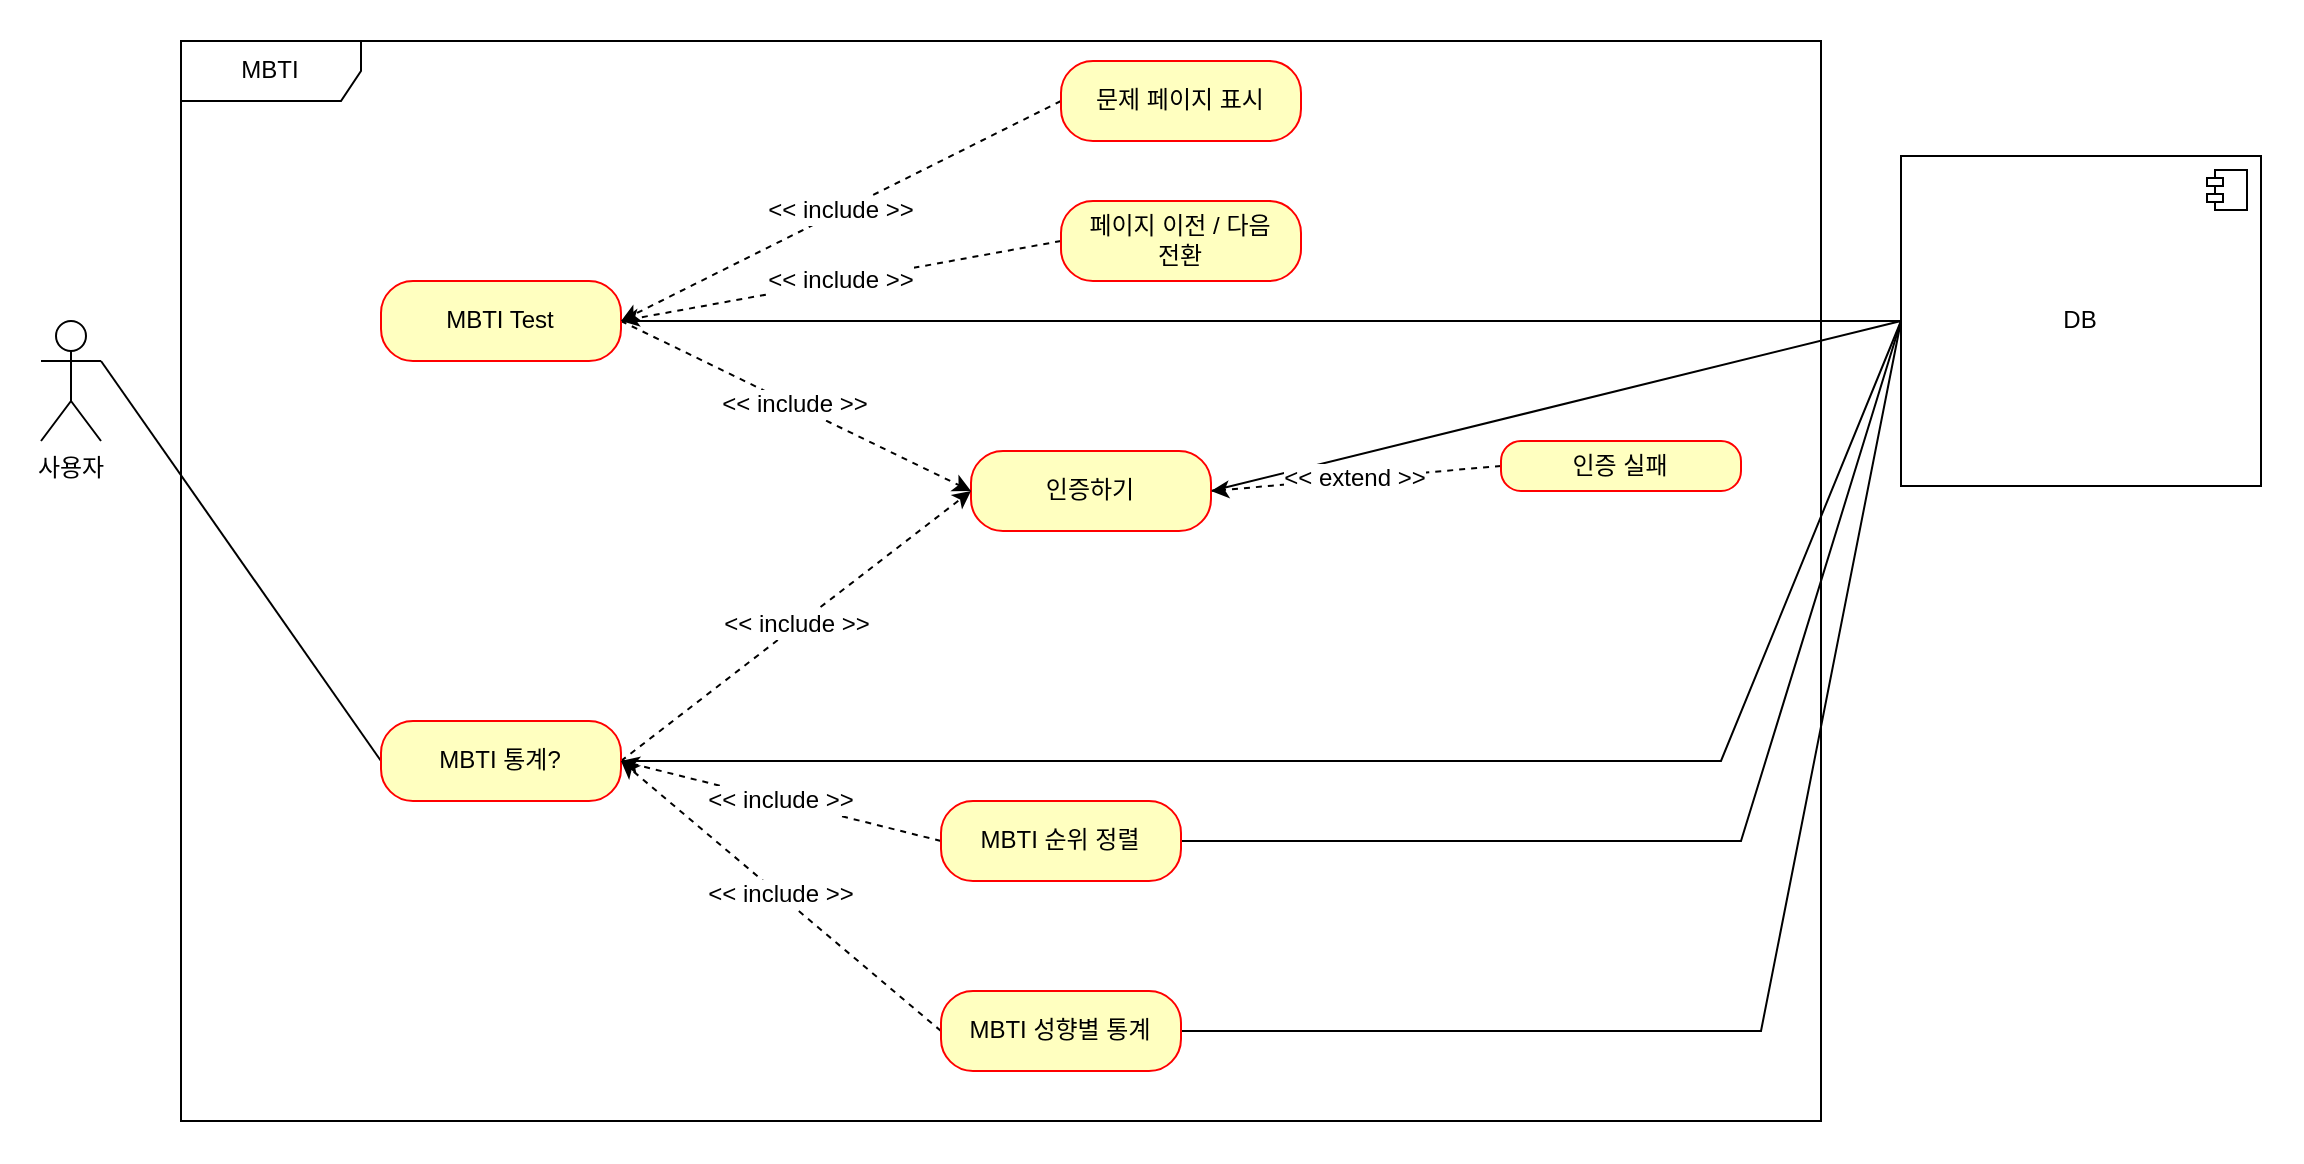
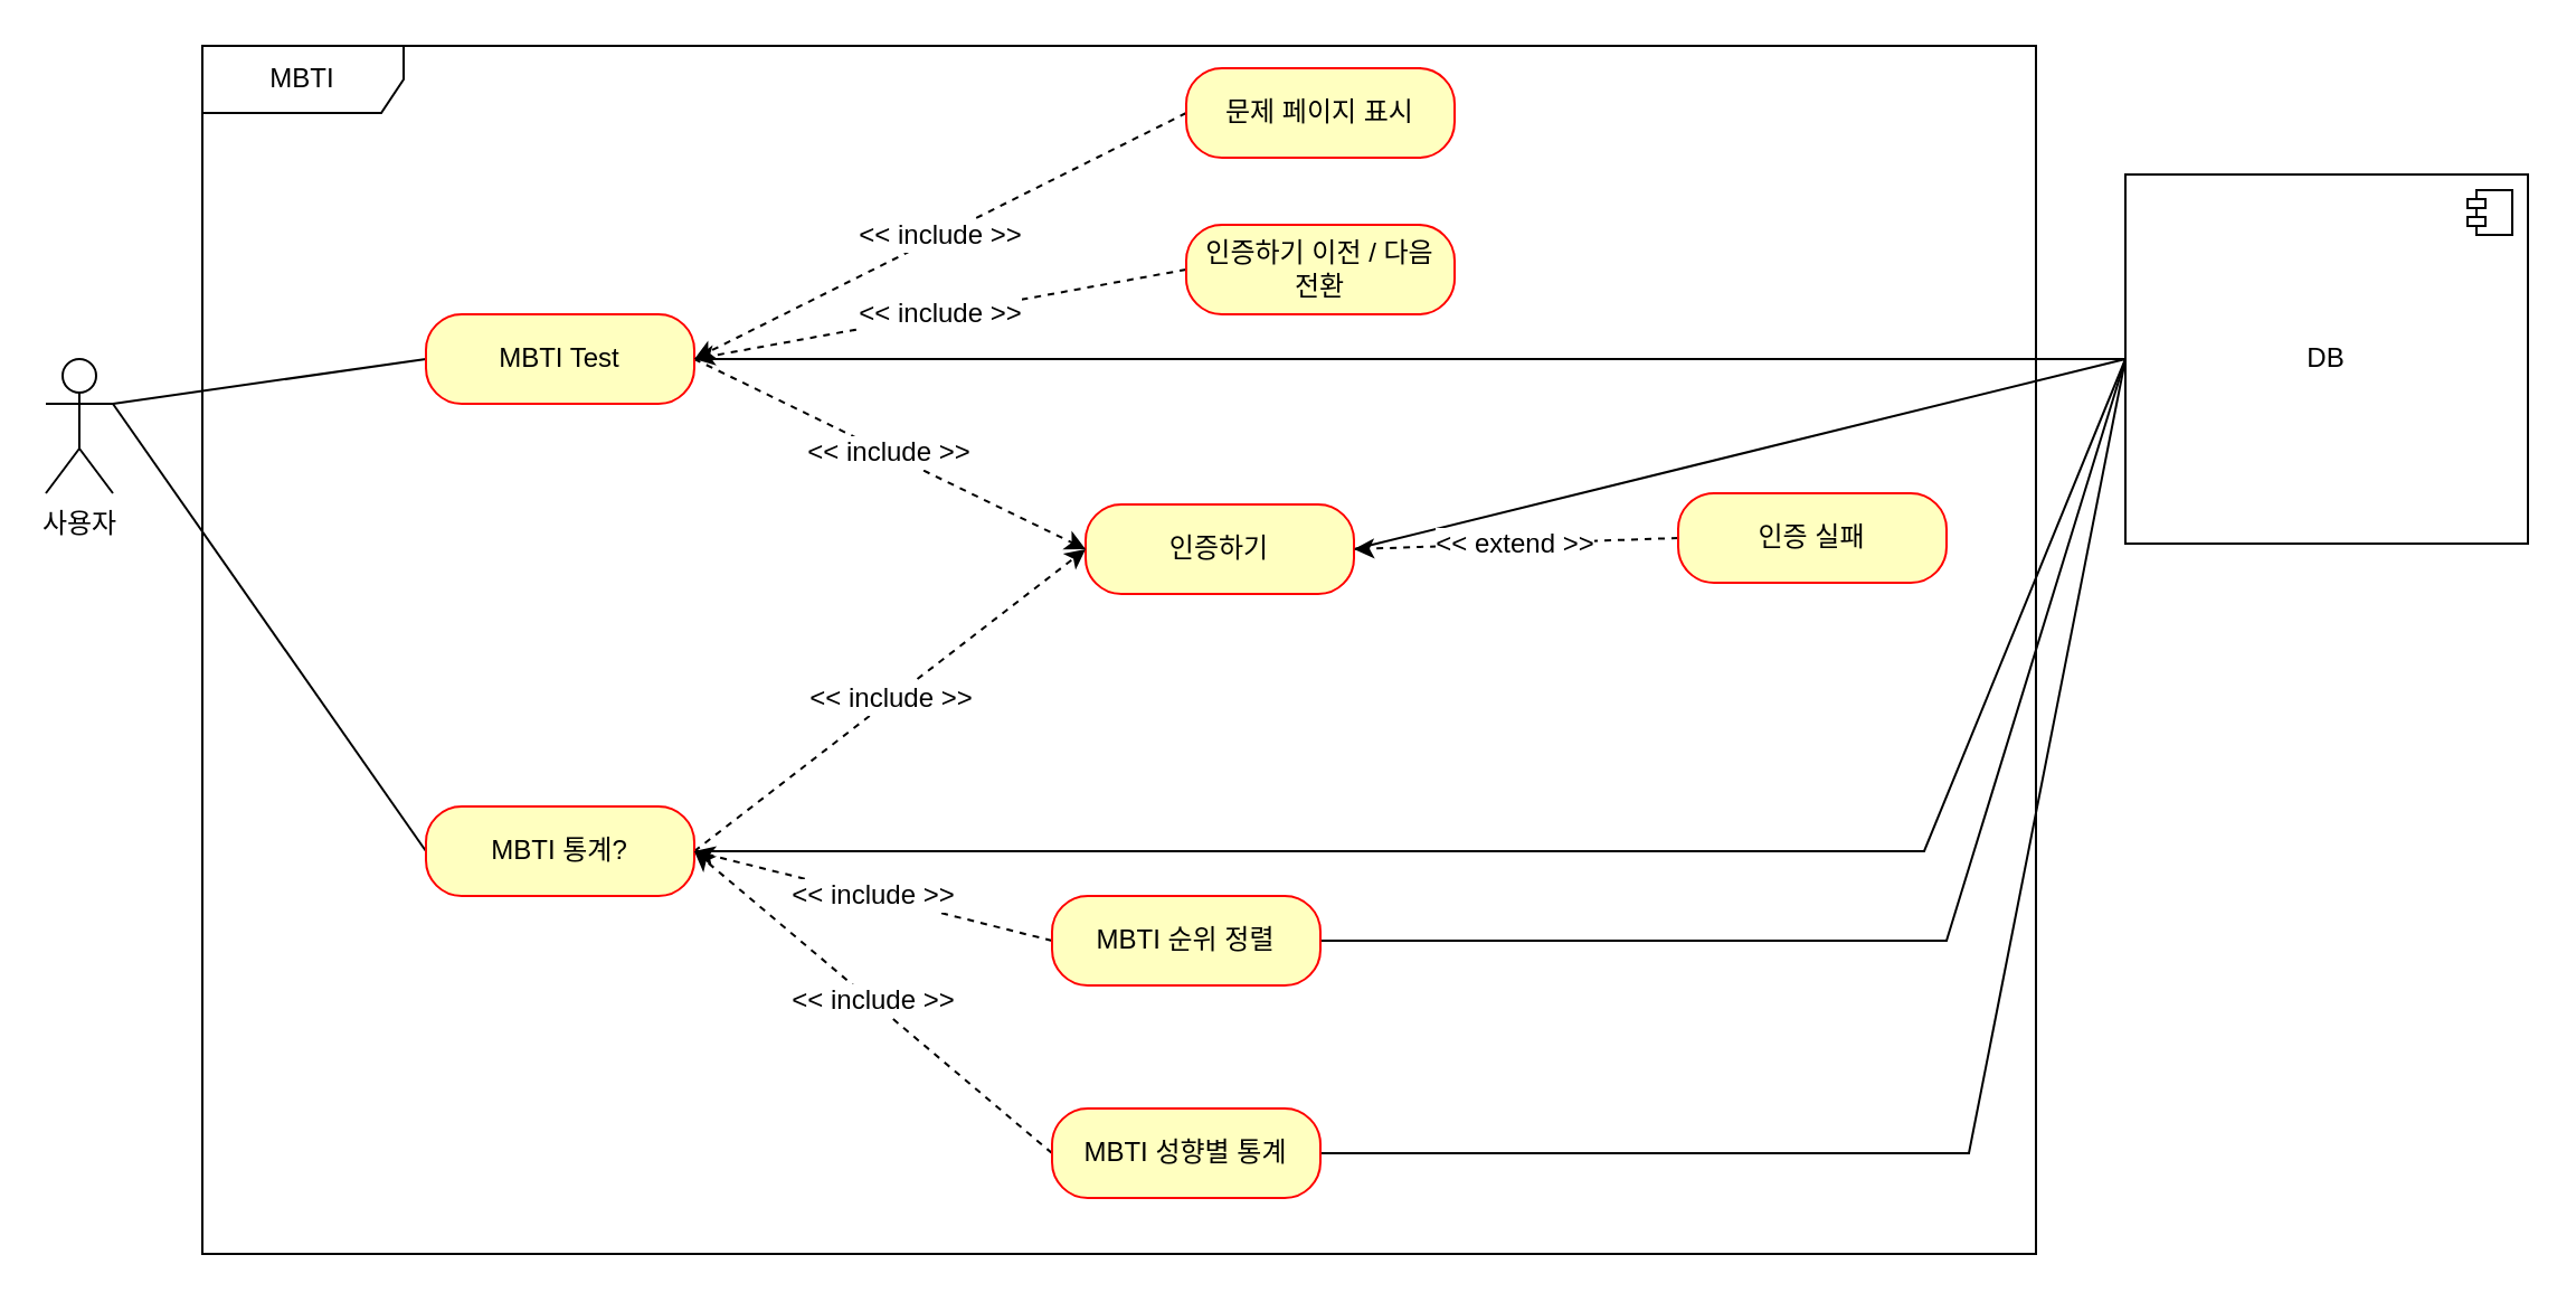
  <mxCell id="0" />
  <mxCell id="1" parent="0" />
+ <mxCell id="2" style="rounded=0;orthogonalLoop=1;jettySize=auto;html=1;exitX=1;exitY=0.333;exitDx=0;exitDy=0;exitPerimeter=0;entryX=0;entryY=0.5;entryDx=0;entryDy=0;fontFamily=Helvetica;fontSize=12;fontColor=default;endArrow=none;endFill=0;" edge="1" parent="1" source="4" target="12"><mxGeometry relative="1" as="geometry" /></mxCell>
  <mxCell id="3" style="edgeStyle=none;shape=connector;rounded=0;orthogonalLoop=1;jettySize=auto;html=1;exitX=1;exitY=0.333;exitDx=0;exitDy=0;exitPerimeter=0;entryX=0;entryY=0.5;entryDx=0;entryDy=0;labelBackgroundColor=default;strokeColor=default;fontFamily=Helvetica;fontSize=12;fontColor=default;endArrow=none;endFill=0;" edge="1" parent="1" source="4" target="15"><mxGeometry relative="1" as="geometry" /></mxCell>
  <mxCell id="4" value="사용자" style="shape=umlActor;verticalLabelPosition=bottom;verticalAlign=top;html=1;" vertex="1" parent="1"><mxGeometry x="20" y="160" width="30" height="60" as="geometry" /></mxCell>
  <mxCell id="5" value="MBTI" style="shape=umlFrame;whiteSpace=wrap;html=1;pointerEvents=0;width=90;height=30;" vertex="1" parent="1"><mxGeometry x="90" y="20" width="820" height="540" as="geometry" /></mxCell>
  <mxCell id="6" style="edgeStyle=none;shape=connector;rounded=0;orthogonalLoop=1;jettySize=auto;html=1;exitX=1;exitY=0.5;exitDx=0;exitDy=0;entryX=0;entryY=0.5;entryDx=0;entryDy=0;labelBackgroundColor=default;strokeColor=default;fontFamily=Helvetica;fontSize=12;fontColor=default;endArrow=none;endFill=0;" edge="1" parent="1" source="7" target="26"><mxGeometry relative="1" as="geometry" /></mxCell>
  <mxCell id="7" value="인증하기" style="rounded=1;whiteSpace=wrap;html=1;arcSize=40;fontColor=#000000;fillColor=#ffffc0;strokeColor=#ff0000;" vertex="1" parent="1"><mxGeometry x="485" y="225" width="120" height="40" as="geometry" /></mxCell>
  <mxCell id="8" value="&amp;lt;&amp;lt; extend &amp;gt;&amp;gt;" style="edgeStyle=none;shape=connector;rounded=0;orthogonalLoop=1;jettySize=auto;html=1;exitX=0;exitY=0.5;exitDx=0;exitDy=0;entryX=1;entryY=0.5;entryDx=0;entryDy=0;labelBackgroundColor=default;strokeColor=default;fontFamily=Helvetica;fontSize=12;fontColor=default;endArrow=classic;dashed=1;" edge="1" parent="1" source="9" target="7"><mxGeometry relative="1" as="geometry" /></mxCell>
- <mxCell id="9" value="인증 실패" style="rounded=1;whiteSpace=wrap;html=1;arcSize=40;fontColor=#000000;fillColor=#ffffc0;strokeColor=#ff0000;" vertex="1" parent="1"><mxGeometry x="750" y="220" width="120" height="25" as="geometry" /></mxCell>
+ <mxCell id="9" value="인증 실패" style="rounded=1;whiteSpace=wrap;html=1;arcSize=40;fontColor=#000000;fillColor=#ffffc0;strokeColor=#ff0000;" vertex="1" parent="1"><mxGeometry x="750" y="220" width="120" height="40" as="geometry" /></mxCell>
  <mxCell id="10" value="&amp;lt;&amp;lt; include &amp;gt;&amp;gt;" style="edgeStyle=none;shape=connector;rounded=0;orthogonalLoop=1;jettySize=auto;html=1;exitX=1;exitY=0.5;exitDx=0;exitDy=0;entryX=0;entryY=0.5;entryDx=0;entryDy=0;labelBackgroundColor=default;strokeColor=default;fontFamily=Helvetica;fontSize=12;fontColor=default;endArrow=classic;dashed=1;" edge="1" parent="1" source="12" target="7"><mxGeometry relative="1" as="geometry" /></mxCell>
  <mxCell id="11" style="edgeStyle=none;shape=connector;rounded=0;orthogonalLoop=1;jettySize=auto;html=1;exitX=1;exitY=0.5;exitDx=0;exitDy=0;entryX=0;entryY=0.5;entryDx=0;entryDy=0;labelBackgroundColor=default;strokeColor=default;fontFamily=Helvetica;fontSize=12;fontColor=default;endArrow=none;endFill=0;" edge="1" parent="1" source="12" target="26"><mxGeometry relative="1" as="geometry" /></mxCell>
  <mxCell id="12" value="MBTI Test" style="rounded=1;whiteSpace=wrap;html=1;arcSize=40;fontColor=#000000;fillColor=#ffffc0;strokeColor=#ff0000;" vertex="1" parent="1"><mxGeometry x="190" y="140" width="120" height="40" as="geometry" /></mxCell>
  <mxCell id="13" value="&amp;lt;&amp;lt; include &amp;gt;&amp;gt;" style="edgeStyle=none;shape=connector;rounded=0;orthogonalLoop=1;jettySize=auto;html=1;exitX=1;exitY=0.5;exitDx=0;exitDy=0;entryX=0;entryY=0.5;entryDx=0;entryDy=0;labelBackgroundColor=default;strokeColor=default;fontFamily=Helvetica;fontSize=12;fontColor=default;endArrow=classic;dashed=1;" edge="1" parent="1" source="15" target="7"><mxGeometry relative="1" as="geometry" /></mxCell>
  <mxCell id="14" style="edgeStyle=none;shape=connector;rounded=0;orthogonalLoop=1;jettySize=auto;html=1;exitX=1;exitY=0.5;exitDx=0;exitDy=0;entryX=0;entryY=0.5;entryDx=0;entryDy=0;labelBackgroundColor=default;strokeColor=default;fontFamily=Helvetica;fontSize=12;fontColor=default;endArrow=none;endFill=0;" edge="1" parent="1" source="15" target="26"><mxGeometry relative="1" as="geometry"><Array as="points"><mxPoint x="860" y="380" /></Array></mxGeometry></mxCell>
  <mxCell id="15" value="MBTI 통계?" style="rounded=1;whiteSpace=wrap;html=1;arcSize=40;fontColor=#000000;fillColor=#ffffc0;strokeColor=#ff0000;" vertex="1" parent="1"><mxGeometry x="190" y="360" width="120" height="40" as="geometry" /></mxCell>
  <mxCell id="16" value="&amp;lt;&amp;lt; include &amp;gt;&amp;gt;" style="edgeStyle=none;shape=connector;rounded=0;orthogonalLoop=1;jettySize=auto;html=1;exitX=0;exitY=0.5;exitDx=0;exitDy=0;entryX=1;entryY=0.5;entryDx=0;entryDy=0;labelBackgroundColor=default;strokeColor=default;fontFamily=Helvetica;fontSize=12;fontColor=default;endArrow=classic;dashed=1;" edge="1" parent="1" source="18" target="15"><mxGeometry relative="1" as="geometry" /></mxCell>
  <mxCell id="17" style="edgeStyle=none;shape=connector;rounded=0;orthogonalLoop=1;jettySize=auto;html=1;exitX=1;exitY=0.5;exitDx=0;exitDy=0;entryX=0;entryY=0.5;entryDx=0;entryDy=0;labelBackgroundColor=default;strokeColor=default;fontFamily=Helvetica;fontSize=12;fontColor=default;endArrow=none;endFill=0;" edge="1" parent="1" source="18" target="26"><mxGeometry relative="1" as="geometry"><Array as="points"><mxPoint x="870" y="420" /></Array></mxGeometry></mxCell>
  <mxCell id="18" value="MBTI 순위 정렬" style="rounded=1;whiteSpace=wrap;html=1;arcSize=40;fontColor=#000000;fillColor=#ffffc0;strokeColor=#ff0000;" vertex="1" parent="1"><mxGeometry x="470" y="400" width="120" height="40" as="geometry" /></mxCell>
  <mxCell id="19" value="&amp;lt;&amp;lt; include &amp;gt;&amp;gt;" style="edgeStyle=none;shape=connector;rounded=0;orthogonalLoop=1;jettySize=auto;html=1;exitX=0;exitY=0.5;exitDx=0;exitDy=0;entryX=1;entryY=0.5;entryDx=0;entryDy=0;labelBackgroundColor=default;strokeColor=default;fontFamily=Helvetica;fontSize=12;fontColor=default;endArrow=classic;dashed=1;" edge="1" parent="1" source="21" target="15"><mxGeometry relative="1" as="geometry" /></mxCell>
  <mxCell id="20" style="edgeStyle=none;shape=connector;rounded=0;orthogonalLoop=1;jettySize=auto;html=1;exitX=1;exitY=0.5;exitDx=0;exitDy=0;entryX=0;entryY=0.5;entryDx=0;entryDy=0;labelBackgroundColor=default;strokeColor=default;fontFamily=Helvetica;fontSize=12;fontColor=default;endArrow=none;endFill=0;" edge="1" parent="1" source="21" target="26"><mxGeometry relative="1" as="geometry"><Array as="points"><mxPoint x="880" y="515" /></Array></mxGeometry></mxCell>
  <mxCell id="21" value="MBTI 성향별 통계" style="rounded=1;whiteSpace=wrap;html=1;arcSize=40;fontColor=#000000;fillColor=#ffffc0;strokeColor=#ff0000;" vertex="1" parent="1"><mxGeometry x="470" y="495" width="120" height="40" as="geometry" /></mxCell>
  <mxCell id="22" value="&amp;lt;&amp;lt; include &amp;gt;&amp;gt;" style="edgeStyle=none;shape=connector;rounded=0;orthogonalLoop=1;jettySize=auto;html=1;exitX=0;exitY=0.5;exitDx=0;exitDy=0;labelBackgroundColor=default;strokeColor=default;fontFamily=Helvetica;fontSize=12;fontColor=default;endArrow=classic;dashed=1;" edge="1" parent="1" source="23"><mxGeometry relative="1" as="geometry"><mxPoint x="310" y="160" as="targetPoint" /></mxGeometry></mxCell>
  <mxCell id="23" value="문제 페이지 표시" style="rounded=1;whiteSpace=wrap;html=1;arcSize=40;fontColor=#000000;fillColor=#ffffc0;strokeColor=#ff0000;" vertex="1" parent="1"><mxGeometry x="530" y="30" width="120" height="40" as="geometry" /></mxCell>
  <mxCell id="24" value="&amp;lt;&amp;lt; include &amp;gt;&amp;gt;" style="edgeStyle=none;shape=connector;rounded=0;orthogonalLoop=1;jettySize=auto;html=1;exitX=0;exitY=0.5;exitDx=0;exitDy=0;labelBackgroundColor=default;strokeColor=default;fontFamily=Helvetica;fontSize=12;fontColor=default;endArrow=classic;dashed=1;" edge="1" parent="1" source="25"><mxGeometry relative="1" as="geometry"><mxPoint x="310" y="160" as="targetPoint" /></mxGeometry></mxCell>
- <mxCell id="25" value="페이지 이전 / 다음 &lt;br&gt;전환" style="rounded=1;whiteSpace=wrap;html=1;arcSize=40;fontColor=#000000;fillColor=#ffffc0;strokeColor=#ff0000;" vertex="1" parent="1"><mxGeometry x="530" y="100" width="120" height="40" as="geometry" /></mxCell>
+ <mxCell id="25" value="인증하기 이전 / 다음 &lt;br&gt;전환" style="rounded=1;whiteSpace=wrap;html=1;arcSize=40;fontColor=#000000;fillColor=#ffffc0;strokeColor=#ff0000;" vertex="1" parent="1"><mxGeometry x="530" y="100" width="120" height="40" as="geometry" /></mxCell>
  <mxCell id="26" value="DB" style="html=1;dropTarget=0;whiteSpace=wrap;labelBackgroundColor=default;strokeColor=inherit;strokeWidth=1;fontFamily=Helvetica;fontSize=12;fontColor=default;fillColor=none;" vertex="1" parent="1"><mxGeometry x="950" y="77.5" width="180" height="165" as="geometry" /></mxCell>
  <mxCell id="27" value="" style="shape=module;jettyWidth=8;jettyHeight=4;labelBackgroundColor=default;strokeColor=inherit;strokeWidth=1;fontFamily=Helvetica;fontSize=12;fontColor=default;fillColor=none;" vertex="1" parent="26"><mxGeometry x="1" width="20" height="20" relative="1" as="geometry"><mxPoint x="-27" y="7" as="offset" /></mxGeometry></mxCell>
